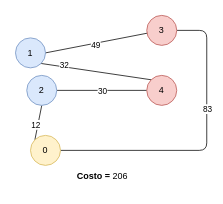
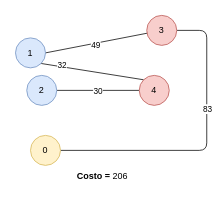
  <mxCell id="0" />
  <mxCell id="1" parent="0" />
  <mxCell id="2" style="orthogonalLoop=1;jettySize=auto;html=1;exitX=1;exitY=1;exitDx=0;exitDy=0;strokeColor=default;rounded=0;entryX=0;entryY=0;entryDx=0;entryDy=0;endArrow=none;endFill=0;" parent="1" source="6" target="15" edge="1"><mxGeometry relative="1" as="geometry"><mxPoint x="185" y="120" as="targetPoint" /></mxGeometry></mxCell>
  <mxCell id="3" value="32" style="edgeLabel;html=1;align=center;verticalAlign=middle;resizable=0;points=[];" parent="2" vertex="1" connectable="0"><mxGeometry x="-0.404" relative="1" as="geometry"><mxPoint x="-13" y="-4" as="offset" /></mxGeometry></mxCell>
  <mxCell id="4" style="edgeStyle=none;rounded=0;orthogonalLoop=1;jettySize=auto;html=1;exitX=1;exitY=0.5;exitDx=0;exitDy=0;endArrow=none;endFill=0;strokeColor=default;" parent="1" source="6" target="9" edge="1"><mxGeometry relative="1" as="geometry" /></mxCell>
  <mxCell id="5" value="49" style="edgeLabel;html=1;align=center;verticalAlign=middle;resizable=0;points=[];" parent="4" vertex="1" connectable="0"><mxGeometry x="-0.193" y="-1" relative="1" as="geometry"><mxPoint x="11" y="-1" as="offset" /></mxGeometry></mxCell>
  <mxCell id="6" value="1" style="ellipse;whiteSpace=wrap;html=1;aspect=fixed;fillColor=#dae8fc;strokeColor=#6c8ebf;" parent="1" vertex="1"><mxGeometry x="20" y="50" width="40" height="40" as="geometry" /></mxCell>
  <mxCell id="7" style="edgeStyle=none;rounded=1;orthogonalLoop=1;jettySize=auto;html=1;exitX=1;exitY=0.5;exitDx=0;exitDy=0;entryX=1;entryY=0.5;entryDx=0;entryDy=0;endArrow=none;endFill=0;strokeColor=default;" parent="1" source="9" target="16" edge="1"><mxGeometry relative="1" as="geometry"><Array as="points"><mxPoint x="275" y="40" /><mxPoint x="275" y="200" /></Array></mxGeometry></mxCell>
  <mxCell id="8" value="83" style="edgeLabel;html=1;align=center;verticalAlign=middle;resizable=0;points=[];" parent="7" vertex="1" connectable="0"><mxGeometry x="-0.379" relative="1" as="geometry"><mxPoint y="21" as="offset" /></mxGeometry></mxCell>
  <mxCell id="9" value="3" style="ellipse;whiteSpace=wrap;html=1;aspect=fixed;fillColor=#f8cecc;strokeColor=#b85450;" parent="1" vertex="1"><mxGeometry x="195" y="20" width="40" height="40" as="geometry" /></mxCell>
  <mxCell id="10" style="edgeStyle=none;rounded=0;orthogonalLoop=1;jettySize=auto;html=1;exitX=1;exitY=0.5;exitDx=0;exitDy=0;endArrow=none;endFill=0;strokeColor=default;" parent="1" source="14" target="15" edge="1"><mxGeometry relative="1" as="geometry" /></mxCell>
  <mxCell id="11" value="30" style="edgeLabel;html=1;align=center;verticalAlign=middle;resizable=0;points=[];" parent="10" vertex="1" connectable="0"><mxGeometry x="0.179" y="-1" relative="1" as="geometry"><mxPoint x="-11" y="-1" as="offset" /></mxGeometry></mxCell>
- <mxCell id="12" style="edgeStyle=none;rounded=0;orthogonalLoop=1;jettySize=auto;html=1;exitX=0.5;exitY=1;exitDx=0;exitDy=0;entryX=0;entryY=0;entryDx=0;entryDy=0;endArrow=none;endFill=0;strokeColor=default;" parent="1" source="14" target="16" edge="1"><mxGeometry relative="1" as="geometry" /></mxCell>
- <mxCell id="13" value="12" style="edgeLabel;html=1;align=center;verticalAlign=middle;resizable=0;points=[];" parent="12" vertex="1" connectable="0"><mxGeometry x="0.163" relative="1" as="geometry"><mxPoint x="-3" y="-1" as="offset" /></mxGeometry></mxCell>
  <mxCell id="14" value="2" style="ellipse;whiteSpace=wrap;html=1;aspect=fixed;fillColor=#dae8fc;strokeColor=#6c8ebf;" parent="1" vertex="1"><mxGeometry x="35" y="100" width="40" height="40" as="geometry" /></mxCell>
- <mxCell id="15" value="4" style="ellipse;whiteSpace=wrap;html=1;aspect=fixed;fillColor=#f8cecc;strokeColor=#b85450;" parent="1" vertex="1"><mxGeometry x="195" y="100" width="40" height="40" as="geometry" /></mxCell>
+ <mxCell id="15" value="4" style="ellipse;whiteSpace=wrap;html=1;aspect=fixed;fillColor=#f8cecc;strokeColor=#b85450;" parent="1" vertex="1"><mxGeometry x="185" y="100" width="40" height="40" as="geometry" /></mxCell>
  <mxCell id="16" value="0" style="ellipse;whiteSpace=wrap;html=1;aspect=fixed;fillColor=#fff2cc;strokeColor=#d6b656;" parent="1" vertex="1"><mxGeometry x="40" y="180" width="40" height="40" as="geometry" /></mxCell>
  <mxCell id="17" value="&lt;b&gt;Costo =&lt;/b&gt;&amp;nbsp;206" style="text;html=1;strokeColor=none;fillColor=none;align=center;verticalAlign=middle;whiteSpace=wrap;rounded=0;" parent="1" vertex="1"><mxGeometry x="95.5" y="220" width="80" height="30" as="geometry" /></mxCell>
